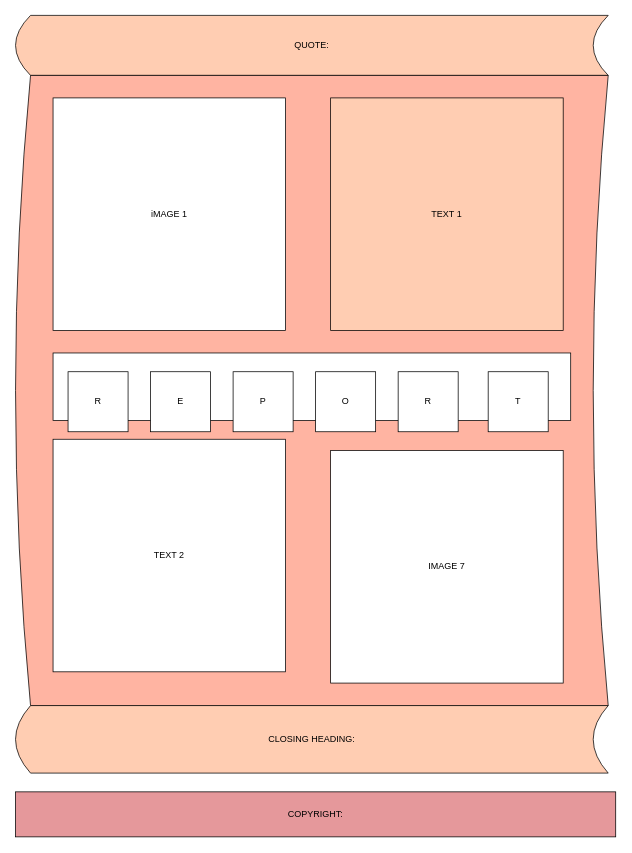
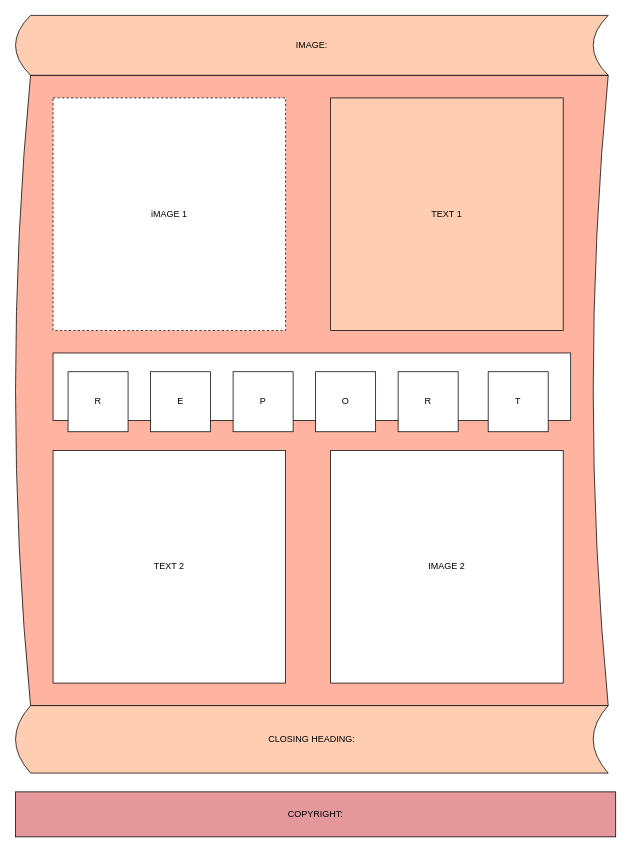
  <mxCell id="0" />
  <mxCell id="1" parent="0" />
- <mxCell id="2" value="QUOTE:" style="shape=dataStorage;whiteSpace=wrap;html=1;fixedSize=1;fillColor=#FFCDB2;" vertex="1" parent="1"><mxGeometry x="20" y="20" width="790" height="80" as="geometry" /></mxCell>
+ <mxCell id="2" value="IMAGE:" style="shape=dataStorage;whiteSpace=wrap;html=1;fixedSize=1;fillColor=#FFCDB2;" vertex="1" parent="1"><mxGeometry x="20" y="20" width="790" height="80" as="geometry" /></mxCell>
  <mxCell id="3" value="" style="shape=dataStorage;whiteSpace=wrap;html=1;fixedSize=1;fillColor=#FFB4A2;" vertex="1" parent="1"><mxGeometry x="20" y="100" width="790" height="840" as="geometry" /></mxCell>
  <mxCell id="4" value="CLOSING HEADING:" style="shape=dataStorage;whiteSpace=wrap;html=1;fixedSize=1;fillColor=#FFCDB2;" vertex="1" parent="1"><mxGeometry x="20" y="940" width="790" height="90" as="geometry" /></mxCell>
- <mxCell id="5" value="iMAGE 1" style="whiteSpace=wrap;html=1;aspect=fixed;" vertex="1" parent="1"><mxGeometry x="70" y="130" width="310" height="310" as="geometry" /></mxCell>
+ <mxCell id="5" value="iMAGE 1" style="whiteSpace=wrap;html=1;aspect=fixed;dashed=1;" vertex="1" parent="1"><mxGeometry x="70" y="130" width="310" height="310" as="geometry" /></mxCell>
  <mxCell id="6" value="TEXT 1" style="whiteSpace=wrap;html=1;aspect=fixed;fillColor=#ffcdb2;" vertex="1" parent="1"><mxGeometry x="440" y="130" width="310" height="310" as="geometry" /></mxCell>
  <mxCell id="7" value="" style="rounded=0;whiteSpace=wrap;html=1;" vertex="1" parent="1"><mxGeometry x="70" y="470" width="690" height="90" as="geometry" /></mxCell>
  <mxCell id="8" value="R" style="whiteSpace=wrap;html=1;aspect=fixed;" vertex="1" parent="1"><mxGeometry x="90" y="495" width="80" height="80" as="geometry" /></mxCell>
  <mxCell id="9" value="E" style="whiteSpace=wrap;html=1;aspect=fixed;" vertex="1" parent="1"><mxGeometry x="200" y="495" width="80" height="80" as="geometry" /></mxCell>
  <mxCell id="10" value="P" style="whiteSpace=wrap;html=1;aspect=fixed;" vertex="1" parent="1"><mxGeometry x="310" y="495" width="80" height="80" as="geometry" /></mxCell>
  <mxCell id="11" value="O" style="whiteSpace=wrap;html=1;aspect=fixed;" vertex="1" parent="1"><mxGeometry x="420" y="495" width="80" height="80" as="geometry" /></mxCell>
  <mxCell id="12" value="R" style="whiteSpace=wrap;html=1;aspect=fixed;" vertex="1" parent="1"><mxGeometry x="530" y="495" width="80" height="80" as="geometry" /></mxCell>
  <mxCell id="13" value="T" style="whiteSpace=wrap;html=1;aspect=fixed;" vertex="1" parent="1"><mxGeometry x="650" y="495" width="80" height="80" as="geometry" /></mxCell>
- <mxCell id="14" value="TEXT 2" style="whiteSpace=wrap;html=1;aspect=fixed;" vertex="1" parent="1"><mxGeometry x="70" y="585" width="310" height="310" as="geometry" /></mxCell>
- <mxCell id="15" value="IMAGE 7" style="whiteSpace=wrap;html=1;aspect=fixed;" vertex="1" parent="1"><mxGeometry x="440" y="600" width="310" height="310" as="geometry" /></mxCell>
+ <mxCell id="14" value="TEXT 2" style="whiteSpace=wrap;html=1;aspect=fixed;" vertex="1" parent="1"><mxGeometry x="70" y="600" width="310" height="310" as="geometry" /></mxCell>
+ <mxCell id="15" value="IMAGE 2" style="whiteSpace=wrap;html=1;aspect=fixed;" vertex="1" parent="1"><mxGeometry x="440" y="600" width="310" height="310" as="geometry" /></mxCell>
  <mxCell id="16" value="COPYRIGHT:" style="rounded=0;whiteSpace=wrap;html=1;fillColor=#E5989B;" vertex="1" parent="1"><mxGeometry x="20" y="1055" width="800" height="60" as="geometry" /></mxCell>
